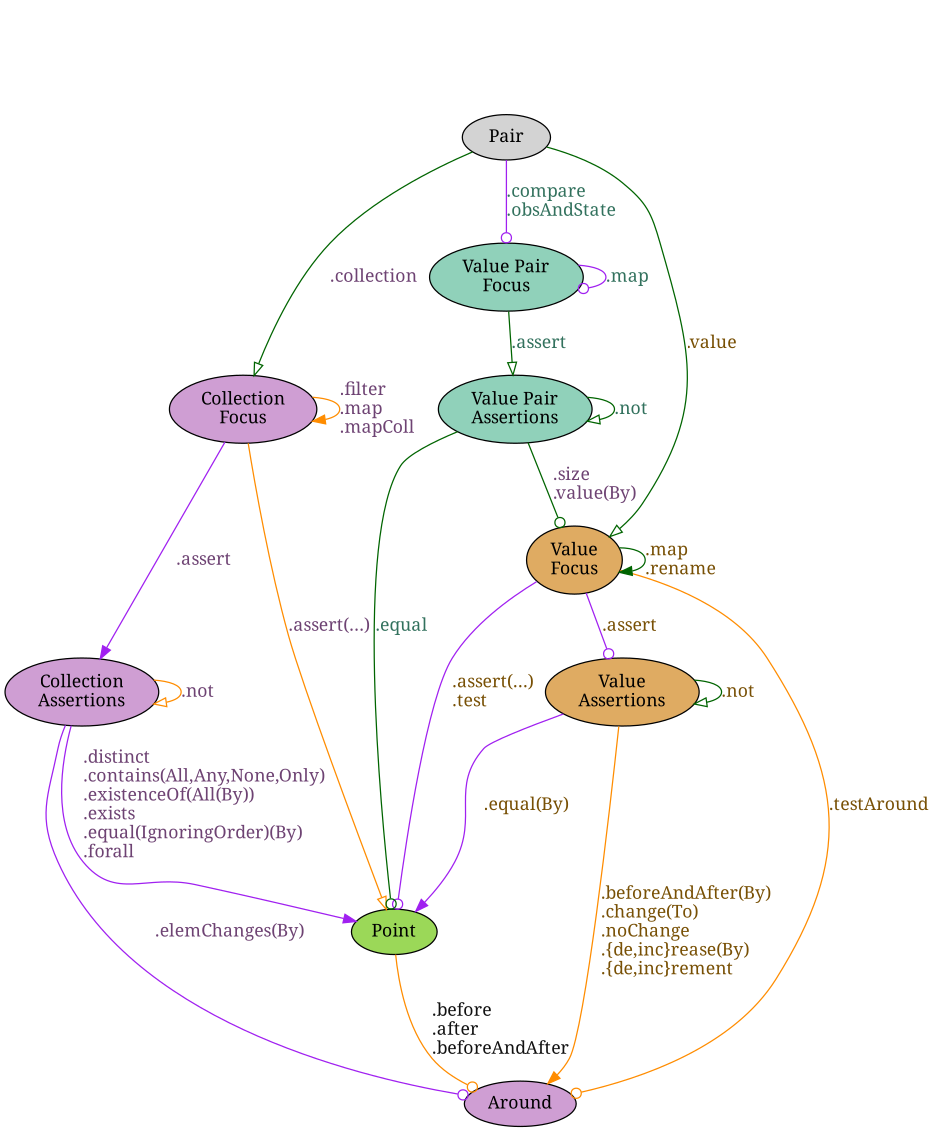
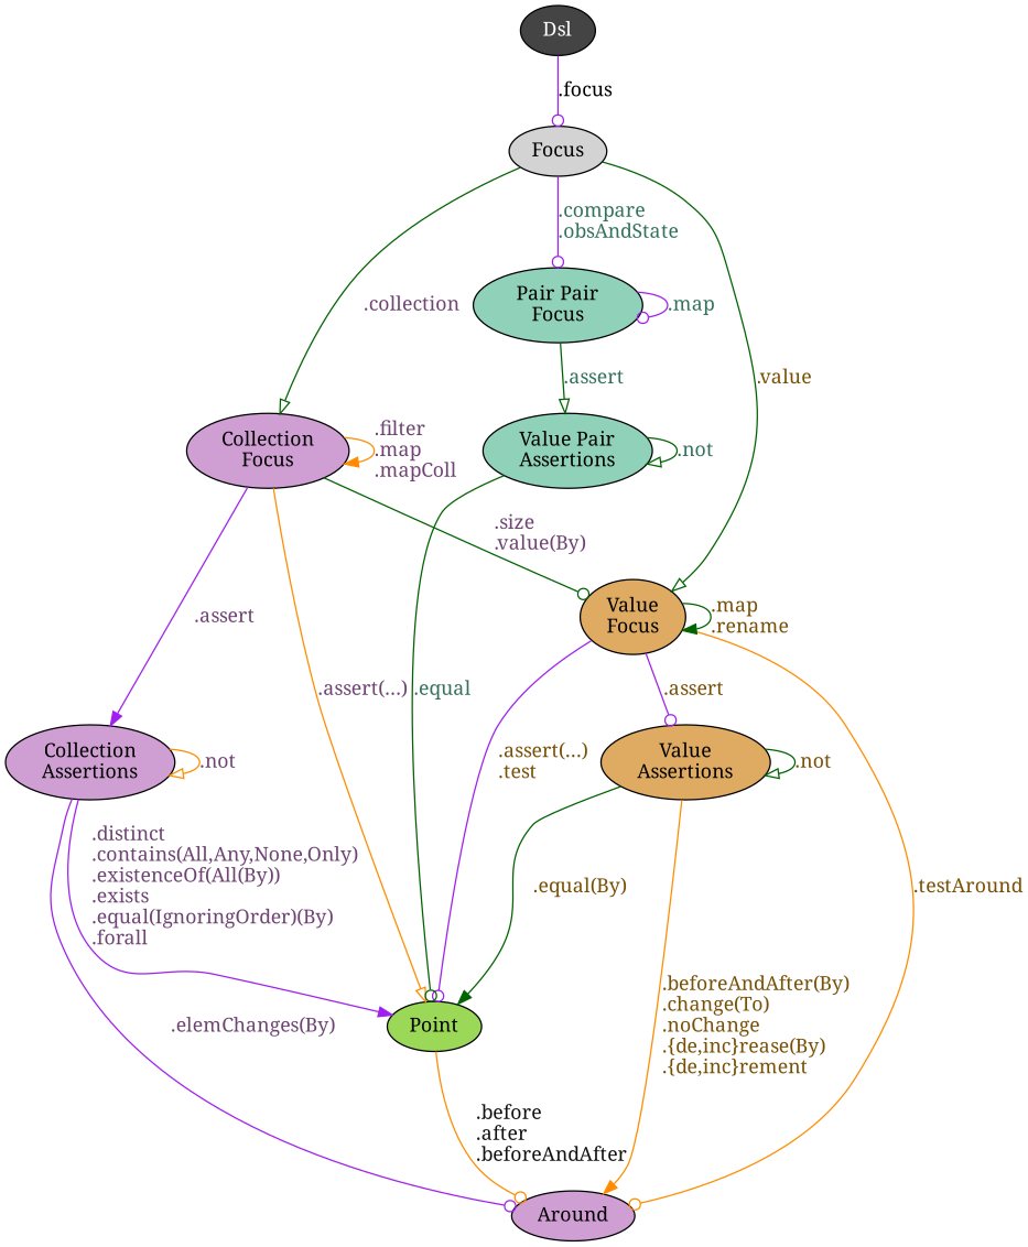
  digraph {
    fontname="Noto Serif"
    node [fillcolor="#CF9ED3" fontname="Noto Serif" style=filled]
    edge [arrowhead=odot color=purple fontcolor="#785005" fontname="Noto Serif"]
    n1 [fillcolor="#9BD858" label=Point]
    n2 [label=Around]
-   Focus [label=Pair fillcolor=""]
+   n3 [fillcolor="#444444" fontcolor=white label=Dsl]
+   Focus [fillcolor=""]
    n5 [fillcolor="#DFAB62" label="Value\nFocus"]
    n6 [label="Collection\nFocus"]
-   n7 [fillcolor="#90D1BA" label="Value Pair\nFocus"]
+   n7 [fillcolor="#90D1BA" label="Pair Pair\nFocus"]
    n8 [fillcolor="#DFAB62" label="Value\nAssertions"]
    n9 [label="Collection\nAssertions"]
    n10 [fillcolor="#90D1BA" label="Value Pair\nAssertions"]
    subgraph sub_1 {
      n1
      n2
    }
    n1 -> n2 [color=darkorange fontcolor="#111111" label=".before\l.after\l.beforeAndAfter\l"]
+   n3 -> Focus [label=".focus\l" fontcolor=""]
    Focus -> n5 [arrowhead=onormal color=darkgreen label=".value\l"]
    Focus -> n6 [arrowhead=onormal color=darkgreen fontcolor="#6e4373" label=".collection\l"]
    Focus -> n7 [fontcolor="#32715d" label=".compare\l.obsAndState\l"]
    n5 -> n1 [label=".assert(…)\l.test\l"]
    n5 -> n2 [color=darkorange label=".testAround\l"]
    n5 -> n5 [arrowhead=normal color=darkgreen label=".map\l.rename\l"]
    n5 -> n8 [label=".assert\l"]
    n6 -> n1 [arrowhead=onormal color=darkorange fontcolor="#6e4373" label=".assert(…)\l"]
-   n10 -> n5 [color=darkgreen fontcolor="#6e4373" label=".size\l.value(By)\l"]
+   n6 -> n5 [color=darkgreen fontcolor="#6e4373" label=".size\l.value(By)\l"]
    n6 -> n6 [arrowhead=normal color=darkorange fontcolor="#6e4373" label=".filter\l.map\l.mapColl\l"]
    n6 -> n9 [arrowhead=normal fontcolor="#6e4373" label=".assert\l"]
    n7 -> n7 [fontcolor="#32715d" label=".map\l"]
    n7 -> n10 [arrowhead=onormal color=darkgreen fontcolor="#32715d" label=".assert\l"]
-   n8 -> n1 [arrowhead=normal label=".equal(By)\l"]
+   n8 -> n1 [arrowhead=normal color=darkgreen label=".equal(By)\l"]
    n8 -> n2 [arrowhead=normal color=darkorange label=".beforeAndAfter(By)\l.change(To)\l.noChange\l.{de,inc}rease(By)\l.{de,inc}rement\l"]
    n8 -> n8 [arrowhead=onormal color=darkgreen label=".not\l"]
    n9 -> n1 [arrowhead=normal fontcolor="#6e4373" label=".distinct\l.contains(All,Any,None,Only)\l.existenceOf(All(By))\l.exists\l.equal(IgnoringOrder)(By)\l.forall\l"]
    n9 -> n2 [fontcolor="#6e4373" label=".elemChanges(By)\l"]
    n9 -> n9 [arrowhead=onormal color=darkorange fontcolor="#6e4373" label=".not\l"]
    n10 -> n1 [color=darkgreen fontcolor="#32715d" label=".equal\l"]
    n10 -> n10 [arrowhead=onormal color=darkgreen fontcolor="#32715d" label=".not\l"]
  }
